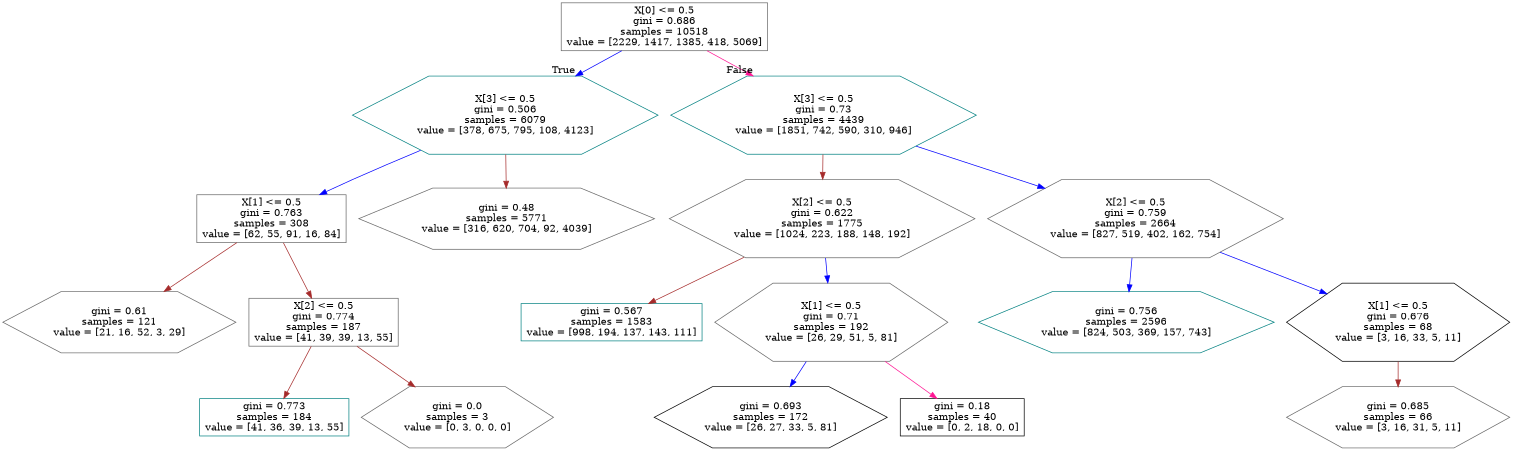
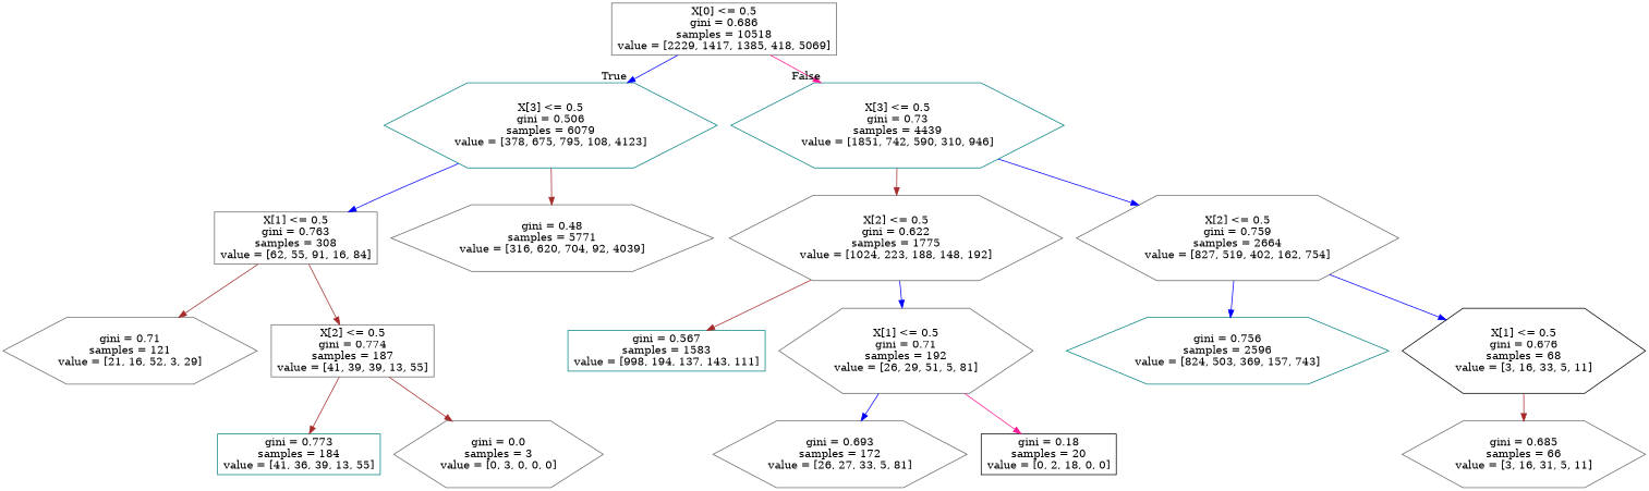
  digraph {
    node [color=gray40 shape=hexagon]
    edge [color=brown]
    n1 [label="X[0] <= 0.5\ngini = 0.686\nsamples = 10518\nvalue = [2229, 1417, 1385, 418, 5069]" shape=box]
    n2 [color=teal label="X[3] <= 0.5\ngini = 0.506\nsamples = 6079\nvalue = [378, 675, 795, 108, 4123]"]
    n3 [color=teal label="X[3] <= 0.5\ngini = 0.73\nsamples = 4439\nvalue = [1851, 742, 590, 310, 946]"]
    n4 [label="X[1] <= 0.5\ngini = 0.763\nsamples = 308\nvalue = [62, 55, 91, 16, 84]" shape=box]
    n5 [label="gini = 0.48\nsamples = 5771\nvalue = [316, 620, 704, 92, 4039]"]
    n6 [label="X[2] <= 0.5\ngini = 0.622\nsamples = 1775\nvalue = [1024, 223, 188, 148, 192]"]
    n7 [label="X[2] <= 0.5\ngini = 0.759\nsamples = 2664\nvalue = [827, 519, 402, 162, 754]"]
-   n8 [label="gini = 0.61\nsamples = 121\nvalue = [21, 16, 52, 3, 29]"]
+   n8 [label="gini = 0.71\nsamples = 121\nvalue = [21, 16, 52, 3, 29]"]
    n9 [label="X[2] <= 0.5\ngini = 0.774\nsamples = 187\nvalue = [41, 39, 39, 13, 55]" shape=box]
    n10 [color=teal label="gini = 0.773\nsamples = 184\nvalue = [41, 36, 39, 13, 55]" shape=box]
    n11 [label="gini = 0.0\nsamples = 3\nvalue = [0, 3, 0, 0, 0]"]
    n12 [color=teal label="gini = 0.567\nsamples = 1583\nvalue = [998, 194, 137, 143, 111]" shape=box]
    n13 [label="X[1] <= 0.5\ngini = 0.71\nsamples = 192\nvalue = [26, 29, 51, 5, 81]"]
    n14 [color=teal label="gini = 0.756\nsamples = 2596\nvalue = [824, 503, 369, 157, 743]"]
    n15 [color=black label="X[1] <= 0.5\ngini = 0.676\nsamples = 68\nvalue = [3, 16, 33, 5, 11]"]
-   n16 [color=black label="gini = 0.693\nsamples = 172\nvalue = [26, 27, 33, 5, 81]"]
-   n17 [color=black label="gini = 0.18\nsamples = 40\nvalue = [0, 2, 18, 0, 0]" shape=box]
+   n16 [label="gini = 0.693\nsamples = 172\nvalue = [26, 27, 33, 5, 81]"]
+   n17 [color=black label="gini = 0.18\nsamples = 20\nvalue = [0, 2, 18, 0, 0]" shape=box]
    n18 [label="gini = 0.685\nsamples = 66\nvalue = [3, 16, 31, 5, 11]"]
    n1 -> n2 [color=blue headlabel=True labelangle=45 labeldistance=2.5]
    n1 -> n3 [color=deeppink headlabel=False labelangle=-45 labeldistance=2.5]
    n2 -> n4 [color=blue]
    n2 -> n5
    n3 -> n6
    n3 -> n7 [color=blue]
    n4 -> n8
    n4 -> n9
    n6 -> n12
    n6 -> n13 [color=blue]
    n7 -> n14 [color=blue]
    n7 -> n15 [color=blue]
    n9 -> n10
    n9 -> n11
    n13 -> n16 [color=blue]
    n13 -> n17 [color=deeppink]
    n15 -> n18
  }
